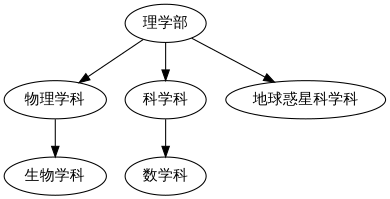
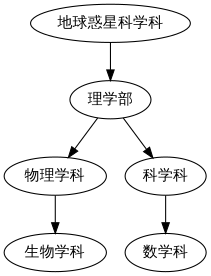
  digraph {
    "理学部"
    "物理学科"
    "科学科"
    "地球惑星科学科"
    "生物学科"
    "数学科"
    "理学部" -> "物理学科"
    "理学部" -> "科学科"
-   "理学部" -> "地球惑星科学科"
+   "地球惑星科学科" -> "理学部"
    "物理学科" -> "生物学科"
    "科学科" -> "数学科"
  }
